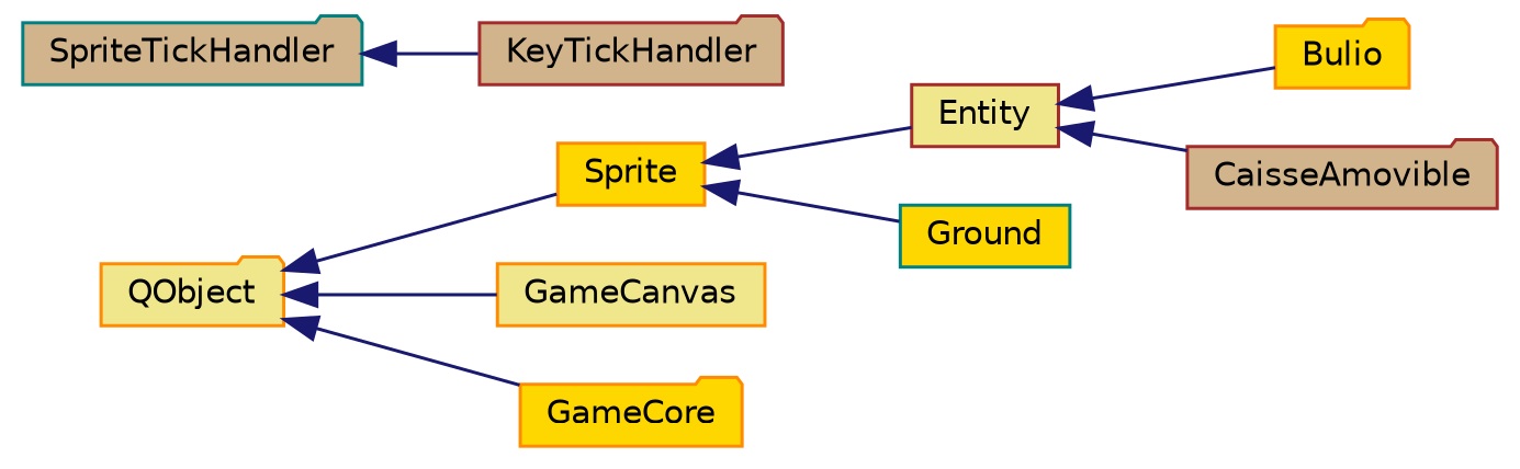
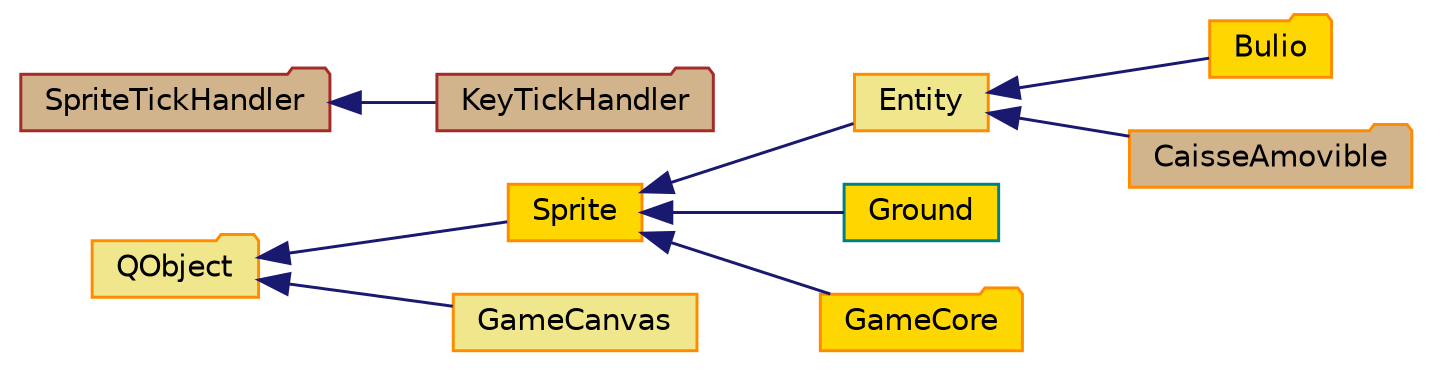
  digraph {
    rankdir=LR
    node [color=darkorange fillcolor=gold fontname=Helvetica fontsize=10 shape=folder style=filled]
    edge [color=midnightblue dir=back fontname=Helvetica fontsize=10 labelfontname=Helvetica labelfontsize=10 style=solid]
    n1 [height=0.2 label=Sprite shape=box width=0.4]
-   n2 [color=brown fillcolor=khaki height=0.2 label=Entity shape=box width=0.4]
+   n2 [fillcolor=khaki height=0.2 label=Entity shape=box width=0.4]
    n3 [color=teal height=0.2 label=Ground shape=box width=0.4]
    n4 [height=0.2 label=Bulio width=0.4]
-   n5 [color=brown fillcolor=tan height=0.2 label=CaisseAmovible width=0.4]
+   n5 [fillcolor=tan height=0.2 label=CaisseAmovible width=0.4]
    n6 [fillcolor=khaki height=0.2 label=QObject width=0.4]
    n7 [fillcolor=khaki height=0.2 label=GameCanvas shape=box width=0.4]
    n8 [height=0.2 label=GameCore width=0.4]
    n9 [color=brown fillcolor=tan height=0.2 label=KeyTickHandler width=0.4]
-   n10 [color=teal fillcolor=tan height=0.2 label=SpriteTickHandler width=0.4]
+   n10 [color=brown fillcolor=tan height=0.2 label=SpriteTickHandler width=0.4]
    n1 -> n2
    n1 -> n3
    n2 -> n4
    n2 -> n5
    n6 -> n1
    n6 -> n7
-   n6 -> n8
+   n1 -> n8
    n10 -> n9
  }
